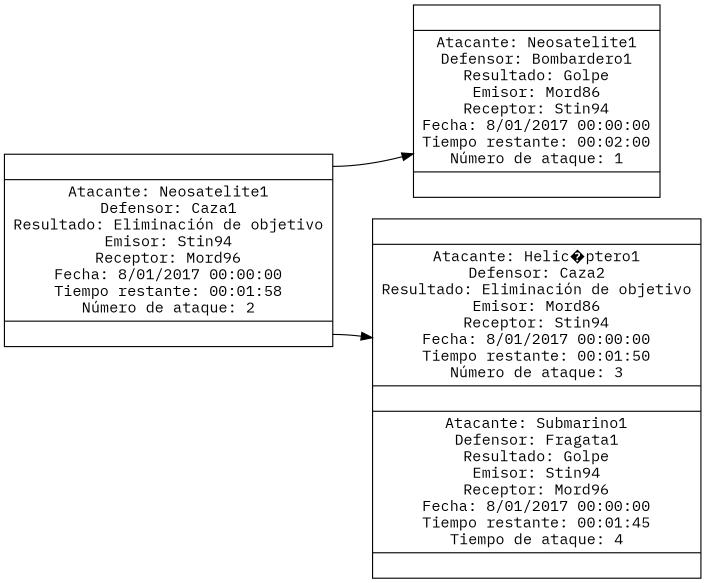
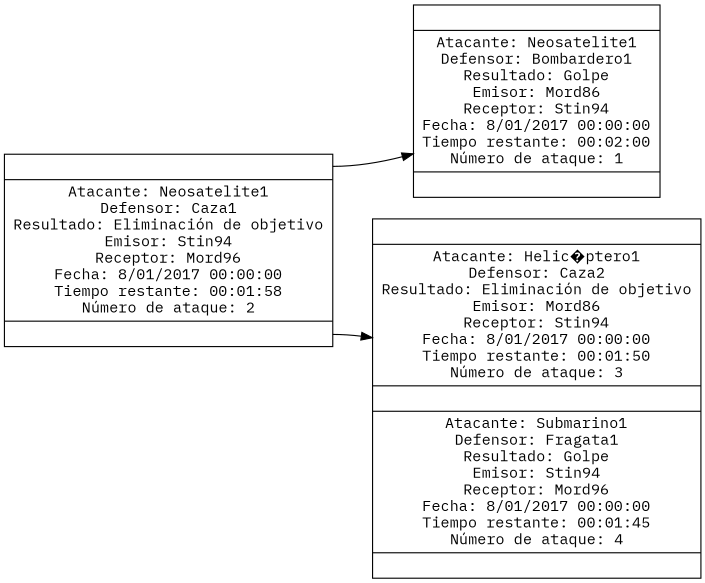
  digraph {
    Rankdir=TD
    rankdir=LR
    fontname="IBM Plex Mono"
    node [shape=record fontname="IBM Plex Mono"]
    edge [fontname="IBM Plex Mono"]
    n1 [label="<h0>|<l0> Atacante: Neosatelite1\nDefensor: Caza1\nResultado: Eliminación de objetivo\nEmisor: Stin94\nReceptor: Mord96\nFecha: 8/01/2017 00:00:00\nTiempo restante: 00:01:58\nNúmero de ataque: 2|<h1>"]
    n2 [label="<h0>|<l0> Atacante: Neosatelite1\nDefensor: Bombardero1\nResultado: Golpe\nEmisor: Mord86\nReceptor: Stin94\nFecha: 8/01/2017 00:00:00\nTiempo restante: 00:02:00\nNúmero de ataque: 1|<h1>"]
-   n3 [label="<h0>|<l0> Atacante: Helic�ptero1\nDefensor: Caza2\nResultado: Eliminación de objetivo\nEmisor: Mord86\nReceptor: Stin94\nFecha: 8/01/2017 00:00:00\nTiempo restante: 00:01:50\nNúmero de ataque: 3|<h1>|<l1> Atacante: Submarino1\nDefensor: Fragata1\nResultado: Golpe\nEmisor: Stin94\nReceptor: Mord96\nFecha: 8/01/2017 00:00:00\nTiempo restante: 00:01:45\nTiempo de ataque: 4|<h2>"]
+   n3 [label="<h0>|<l0> Atacante: Helic�ptero1\nDefensor: Caza2\nResultado: Eliminación de objetivo\nEmisor: Mord86\nReceptor: Stin94\nFecha: 8/01/2017 00:00:00\nTiempo restante: 00:01:50\nNúmero de ataque: 3|<h1>|<l1> Atacante: Submarino1\nDefensor: Fragata1\nResultado: Golpe\nEmisor: Stin94\nReceptor: Mord96\nFecha: 8/01/2017 00:00:00\nTiempo restante: 00:01:45\nNúmero de ataque: 4|<h2>"]
    n1 -> n2 [tailport=h0]
    n1 -> n3 [tailport=h1]
  }
